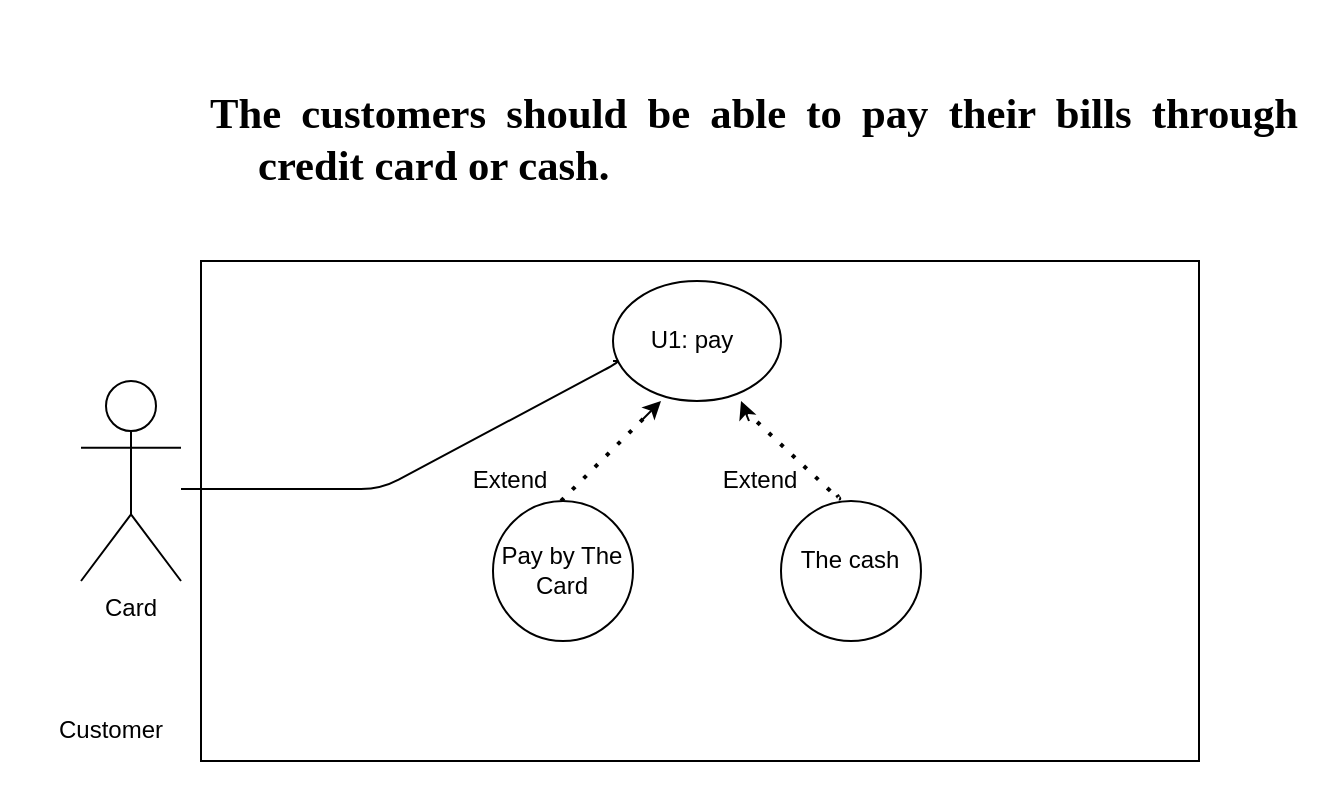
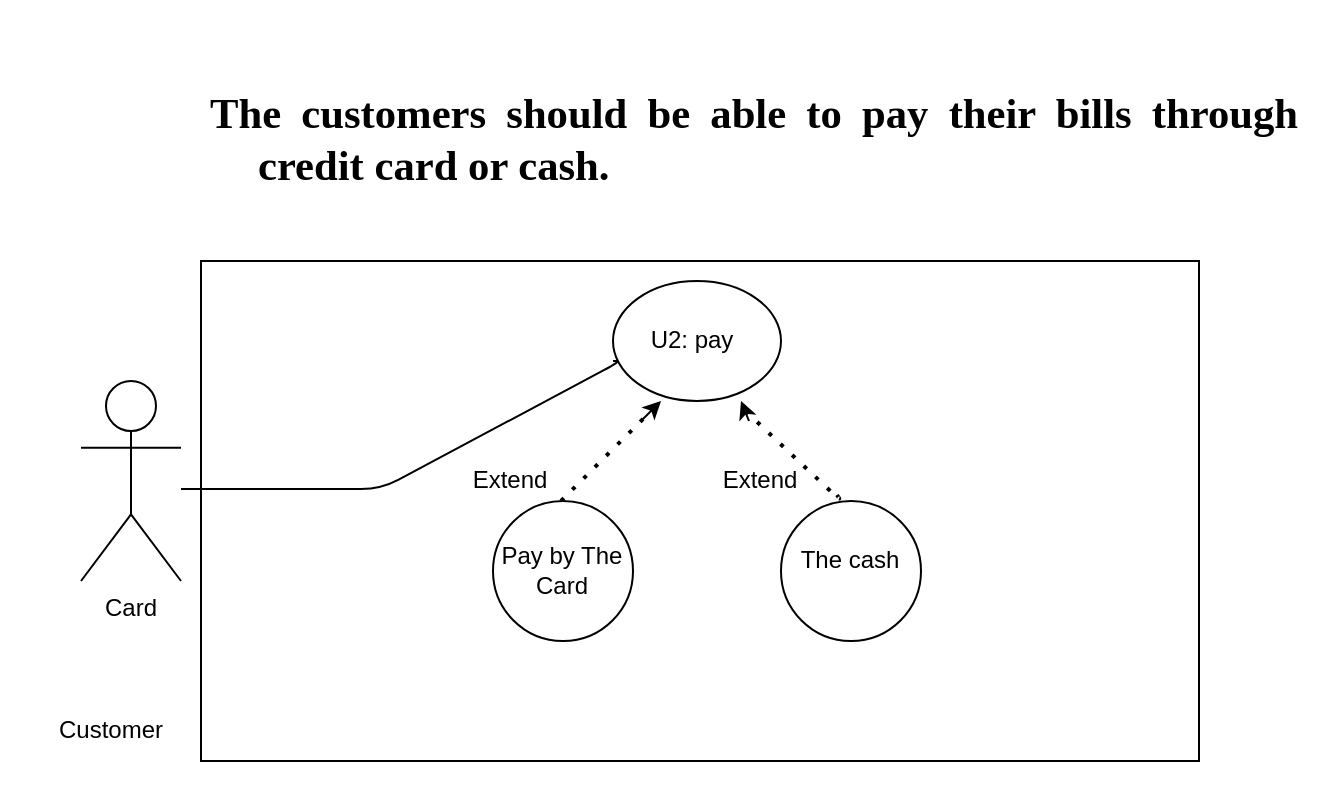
  <mxCell id="0" />
  <mxCell id="1" parent="0" />
  <mxCell id="2" value="&lt;span style=&quot;color: rgba(0 , 0 , 0 , 0) ; font-family: monospace ; font-size: 0px&quot;&gt;%3CmxGraphModel%3E%3Croot%3E%3CmxCell%20id%3D%220%22%2F%3E%3CmxCell%20id%3D%221%22%20parent%3D%220%22%2F%3E%3CmxCell%20id%3D%222%22%20value%3D%22%22%20style%3D%22endArrow%3Dclassic%3Bhtml%3D1%3B%22%20edge%3D%221%22%20parent%3D%221%22%3E%3CmxGeometry%20width%3D%2250%22%20height%3D%2250%22%20relative%3D%221%22%20as%3D%22geometry%22%3E%3CmxPoint%20x%3D%22690%22%20y%3D%22240%22%20as%3D%22sourcePoint%22%2F%3E%3CmxPoint%20x%3D%22680%22%20y%3D%22250%22%20as%3D%22targetPoint%22%2F%3E%3C%2FmxGeometry%3E%3C%2FmxCell%3E%3C%2Froot%3E%3C%2FmxGraphModel%3E&lt;/span&gt;" style="text;html=1;strokeColor=none;fillColor=none;align=center;verticalAlign=middle;whiteSpace=wrap;rounded=0;" parent="1" vertex="1"><mxGeometry x="120" y="210" width="270" height="50" as="geometry" /></mxCell>
  <mxCell id="3" value="&lt;p style=&quot;margin-top: 12.0pt ; margin-right: 0cm ; margin-bottom: 12.0pt ; margin-left: 36.0pt ; text-align: justify ; text-indent: -18.0pt ; background: white&quot;&gt;&lt;b&gt;&lt;span style=&quot;font-size: 16.0pt ; font-family: &amp;#34;calibri&amp;#34; , &amp;#34;sans-serif&amp;#34;&quot;&gt;The customers should be able to pay their bills through credit card or cash.&lt;/span&gt;&lt;/b&gt;&lt;/p&gt;" style="text;html=1;strokeColor=none;fillColor=none;align=center;verticalAlign=middle;whiteSpace=wrap;rounded=0;" parent="1" vertex="1"><mxGeometry x="80" y="20" width="570" height="100" as="geometry" /></mxCell>
  <mxCell id="4" value="Card" style="shape=umlActor;verticalLabelPosition=bottom;verticalAlign=top;html=1;outlineConnect=0;" parent="1" vertex="1"><mxGeometry x="40" y="190" width="50" height="100" as="geometry" /></mxCell>
  <mxCell id="5" value="Customer" style="text;html=1;align=center;verticalAlign=middle;resizable=0;points=[];autosize=1;" parent="1" vertex="1"><mxGeometry x="20" y="355" width="70" height="20" as="geometry" /></mxCell>
  <mxCell id="6" value="" style="rounded=0;whiteSpace=wrap;html=1;" parent="1" vertex="1"><mxGeometry x="100" y="130" width="499" height="250" as="geometry" /></mxCell>
  <mxCell id="7" value="" style="endArrow=none;html=1;entryX=0;entryY=1;entryDx=0;entryDy=0;" parent="1" target="9" edge="1"><mxGeometry width="50" height="50" relative="1" as="geometry"><mxPoint x="90" y="244" as="sourcePoint" /><mxPoint x="200" y="244" as="targetPoint" /><Array as="points"><mxPoint x="190" y="244" /><mxPoint x="310" y="180" /></Array></mxGeometry></mxCell>
  <mxCell id="8" value="" style="ellipse;whiteSpace=wrap;html=1;" parent="1" vertex="1"><mxGeometry x="306" y="140" width="84" height="60" as="geometry" /></mxCell>
- <mxCell id="9" value="U1: pay" style="text;html=1;strokeColor=none;fillColor=none;align=center;verticalAlign=middle;whiteSpace=wrap;rounded=0;" parent="1" vertex="1"><mxGeometry x="306" y="160" width="80" height="20" as="geometry" /></mxCell>
+ <mxCell id="9" value="U2: pay" style="text;html=1;strokeColor=none;fillColor=none;align=center;verticalAlign=middle;whiteSpace=wrap;rounded=0;" parent="1" vertex="1"><mxGeometry x="306" y="160" width="80" height="20" as="geometry" /></mxCell>
  <mxCell id="10" value="" style="endArrow=none;dashed=1;html=1;dashPattern=1 3;strokeWidth=2;" parent="1" edge="1"><mxGeometry width="50" height="50" relative="1" as="geometry"><mxPoint x="280" y="250" as="sourcePoint" /><mxPoint x="330" y="200" as="targetPoint" /></mxGeometry></mxCell>
  <mxCell id="11" value="" style="endArrow=none;dashed=1;html=1;dashPattern=1 3;strokeWidth=2;entryX=0.75;entryY=1.033;entryDx=0;entryDy=0;entryPerimeter=0;exitX=0.4;exitY=-0.043;exitDx=0;exitDy=0;exitPerimeter=0;" parent="1" source="13" target="8" edge="1"><mxGeometry width="50" height="50" relative="1" as="geometry"><mxPoint x="410" y="230" as="sourcePoint" /><mxPoint x="340" y="210" as="targetPoint" /><Array as="points"><mxPoint x="420" y="250" /></Array></mxGeometry></mxCell>
  <mxCell id="12" value="" style="ellipse;whiteSpace=wrap;html=1;aspect=fixed;" parent="1" vertex="1"><mxGeometry x="246" y="250" width="70" height="70" as="geometry" /></mxCell>
  <mxCell id="13" value="" style="ellipse;whiteSpace=wrap;html=1;aspect=fixed;" parent="1" vertex="1"><mxGeometry x="390" y="250" width="70" height="70" as="geometry" /></mxCell>
  <mxCell id="14" value="The cash" style="text;html=1;strokeColor=none;fillColor=none;align=center;verticalAlign=middle;whiteSpace=wrap;rounded=0;" parent="1" vertex="1"><mxGeometry x="390" y="270" width="70" height="20" as="geometry" /></mxCell>
  <mxCell id="15" value="Pay by The Card" style="text;html=1;strokeColor=none;fillColor=none;align=center;verticalAlign=middle;whiteSpace=wrap;rounded=0;" parent="1" vertex="1"><mxGeometry x="246" y="275" width="70" height="20" as="geometry" /></mxCell>
  <mxCell id="16" value="Extend" style="text;html=1;strokeColor=none;fillColor=none;align=center;verticalAlign=middle;whiteSpace=wrap;rounded=0;" parent="1" vertex="1"><mxGeometry x="360" y="230" width="40" height="20" as="geometry" /></mxCell>
  <mxCell id="17" value="Extend" style="text;html=1;strokeColor=none;fillColor=none;align=center;verticalAlign=middle;whiteSpace=wrap;rounded=0;" parent="1" vertex="1"><mxGeometry x="235" y="230" width="40" height="20" as="geometry" /></mxCell>
  <mxCell id="18" value="" style="endArrow=classic;html=1;" parent="1" edge="1"><mxGeometry width="50" height="50" relative="1" as="geometry"><mxPoint x="374" y="210" as="sourcePoint" /><mxPoint x="370" y="200" as="targetPoint" /><Array as="points" /></mxGeometry></mxCell>
  <mxCell id="19" value="" style="endArrow=classic;html=1;" edge="1" parent="1"><mxGeometry width="50" height="50" relative="1" as="geometry"><mxPoint x="320" y="210" as="sourcePoint" /><mxPoint x="330" y="200" as="targetPoint" /><Array as="points" /></mxGeometry></mxCell>
